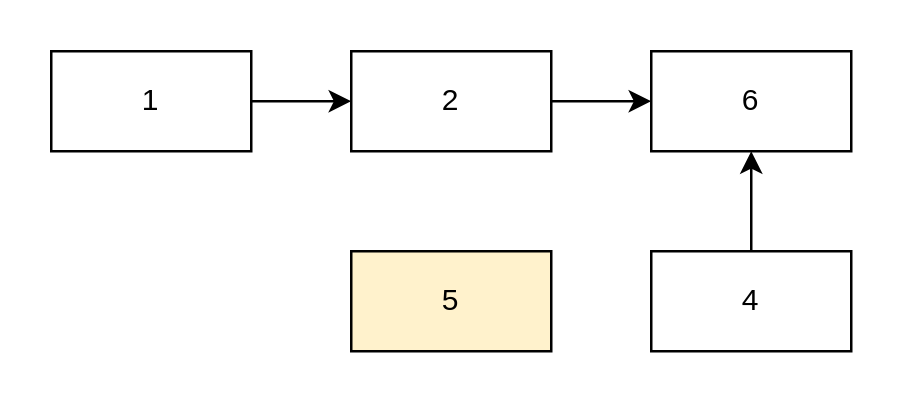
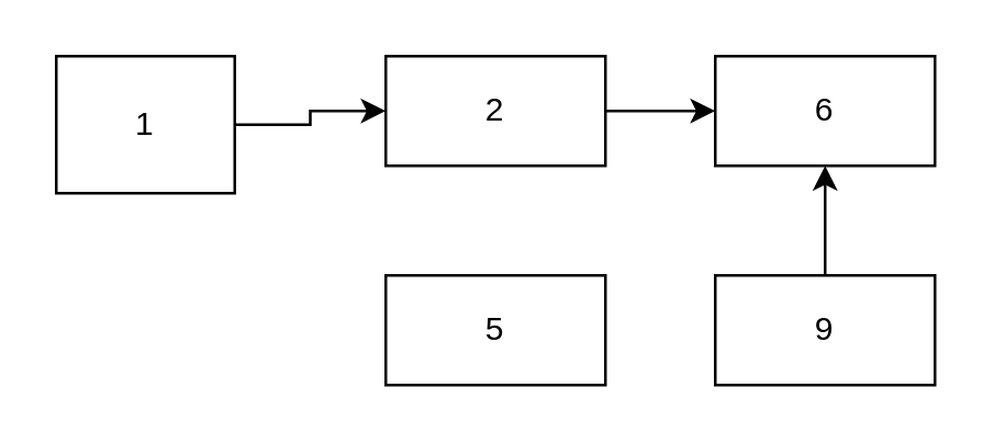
  <mxCell id="0" />
  <mxCell id="1" parent="0" />
  <mxCell id="2" style="edgeStyle=orthogonalEdgeStyle;rounded=0;orthogonalLoop=1;jettySize=auto;html=1;exitX=1;exitY=0.5;exitDx=0;exitDy=0;entryX=0;entryY=0.5;entryDx=0;entryDy=0;" edge="1" parent="1" source="3" target="5"><mxGeometry relative="1" as="geometry" /></mxCell>
- <mxCell id="3" value="1" style="rounded=0;whiteSpace=wrap;html=1;" vertex="1" parent="1"><mxGeometry width="80" height="40" as="geometry" x="20" y="20" /></mxCell>
+ <mxCell id="3" value="1" style="rounded=0;whiteSpace=wrap;html=1;" vertex="1" parent="1"><mxGeometry x="20" y="20" width="65" height="50" as="geometry" /></mxCell>
  <mxCell id="4" style="edgeStyle=orthogonalEdgeStyle;rounded=0;orthogonalLoop=1;jettySize=auto;html=1;exitX=1;exitY=0.5;exitDx=0;exitDy=0;entryX=0;entryY=0.5;entryDx=0;entryDy=0;" edge="1" parent="1" source="5" target="6"><mxGeometry relative="1" as="geometry" /></mxCell>
  <mxCell id="5" value="2" style="rounded=0;whiteSpace=wrap;html=1;" vertex="1" parent="1"><mxGeometry x="140" width="80" height="40" as="geometry" y="20" /></mxCell>
  <mxCell id="6" value="6" style="rounded=0;whiteSpace=wrap;html=1;" vertex="1" parent="1"><mxGeometry x="260" width="80" height="40" as="geometry" y="20" /></mxCell>
  <mxCell id="7" style="edgeStyle=orthogonalEdgeStyle;rounded=0;orthogonalLoop=1;jettySize=auto;html=1;exitX=0.5;exitY=0;exitDx=0;exitDy=0;entryX=0.5;entryY=1;entryDx=0;entryDy=0;" edge="1" parent="1" source="8" target="6"><mxGeometry relative="1" as="geometry" /></mxCell>
- <mxCell id="8" value="4" style="rounded=0;whiteSpace=wrap;html=1;" vertex="1" parent="1"><mxGeometry x="260" y="100" width="80" height="40" as="geometry" /></mxCell>
- <mxCell id="9" value="5" style="rounded=0;whiteSpace=wrap;html=1;fillColor=#fff2cc;" vertex="1" parent="1"><mxGeometry x="140" y="100" width="80" height="40" as="geometry" /></mxCell>
+ <mxCell id="8" value="9" style="rounded=0;whiteSpace=wrap;html=1;" vertex="1" parent="1"><mxGeometry x="260" y="100" width="80" height="40" as="geometry" /></mxCell>
+ <mxCell id="9" value="5" style="rounded=0;whiteSpace=wrap;html=1;" vertex="1" parent="1"><mxGeometry x="140" y="100" width="80" height="40" as="geometry" /></mxCell>
